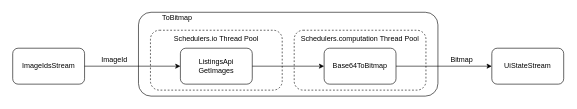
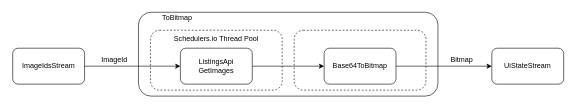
  <mxCell id="0" />
  <mxCell id="1" parent="0" />
  <mxCell id="2" value="" style="rounded=1;whiteSpace=wrap;html=1;fillColor=none;dashed=1;" vertex="1" parent="1"><mxGeometry x="490" y="50" width="220" height="100" as="geometry" /></mxCell>
  <mxCell id="3" value="" style="rounded=1;whiteSpace=wrap;html=1;fillColor=none;" vertex="1" parent="1"><mxGeometry x="230" y="20" width="500" height="140" as="geometry" /></mxCell>
  <mxCell id="4" value="" style="rounded=1;whiteSpace=wrap;html=1;fillColor=none;dashed=1;" vertex="1" parent="1"><mxGeometry x="250" y="50" width="220" height="100" as="geometry" /></mxCell>
  <mxCell id="5" value="ImageIdsStream" style="rounded=1;whiteSpace=wrap;html=1;fillColor=none;" vertex="1" parent="1"><mxGeometry x="20" y="80" width="120" height="60" as="geometry" /></mxCell>
  <mxCell id="6" value="UiStateStream" style="rounded=1;whiteSpace=wrap;html=1;fillColor=none;" vertex="1" parent="1"><mxGeometry x="820" y="80" width="120" height="60" as="geometry" /></mxCell>
  <mxCell id="7" value="ToBitmap" style="text;html=1;strokeColor=none;fillColor=none;align=center;verticalAlign=middle;whiteSpace=wrap;rounded=0;" vertex="1" parent="1"><mxGeometry x="250" y="20" width="90" height="20" as="geometry" /></mxCell>
  <mxCell id="8" value="ListingsApi&lt;br&gt;GetImages" style="rounded=1;whiteSpace=wrap;html=1;fillColor=none;" vertex="1" parent="1"><mxGeometry x="300" y="80" width="120" height="60" as="geometry" /></mxCell>
  <mxCell id="9" value="Base64ToBitmap" style="rounded=1;whiteSpace=wrap;html=1;fillColor=none;" vertex="1" parent="1"><mxGeometry x="540" y="80" width="120" height="60" as="geometry" /></mxCell>
  <mxCell id="10" value="Schedulers.io Thread Pool" style="text;html=1;strokeColor=none;fillColor=none;align=center;verticalAlign=middle;whiteSpace=wrap;rounded=0;" vertex="1" parent="1"><mxGeometry x="260" y="50" width="200" height="30" as="geometry" /></mxCell>
- <mxCell id="11" value="Schedulers.computation Thread Pool" style="text;html=1;strokeColor=none;fillColor=none;align=center;verticalAlign=middle;whiteSpace=wrap;rounded=0;" vertex="1" parent="1"><mxGeometry x="500" y="50" width="200" height="30" as="geometry" /></mxCell>
  <mxCell id="12" value="" style="endArrow=classic;html=1;" edge="1" parent="1" source="5" target="8"><mxGeometry width="50" height="50" relative="1" as="geometry"><mxPoint x="190" y="220" as="sourcePoint" /><mxPoint x="240" y="170" as="targetPoint" /></mxGeometry></mxCell>
  <mxCell id="13" value="" style="endArrow=classic;html=1;" edge="1" parent="1" source="8" target="9"><mxGeometry width="50" height="50" relative="1" as="geometry"><mxPoint x="220" y="120" as="sourcePoint" /><mxPoint x="310" y="120" as="targetPoint" /></mxGeometry></mxCell>
  <mxCell id="14" value="" style="endArrow=classic;html=1;" edge="1" parent="1" source="9" target="6"><mxGeometry width="50" height="50" relative="1" as="geometry"><mxPoint x="220" y="120" as="sourcePoint" /><mxPoint x="310" y="120" as="targetPoint" /></mxGeometry></mxCell>
  <mxCell id="15" value="Bitmap" style="text;html=1;strokeColor=none;fillColor=none;align=center;verticalAlign=middle;whiteSpace=wrap;rounded=0;dashed=1;" vertex="1" parent="1"><mxGeometry x="730" y="90" width="80" height="20" as="geometry" /></mxCell>
  <mxCell id="16" value="ImageId" style="text;html=1;strokeColor=none;fillColor=none;align=center;verticalAlign=middle;whiteSpace=wrap;rounded=0;dashed=1;" vertex="1" parent="1"><mxGeometry x="150" y="90" width="80" height="20" as="geometry" /></mxCell>
